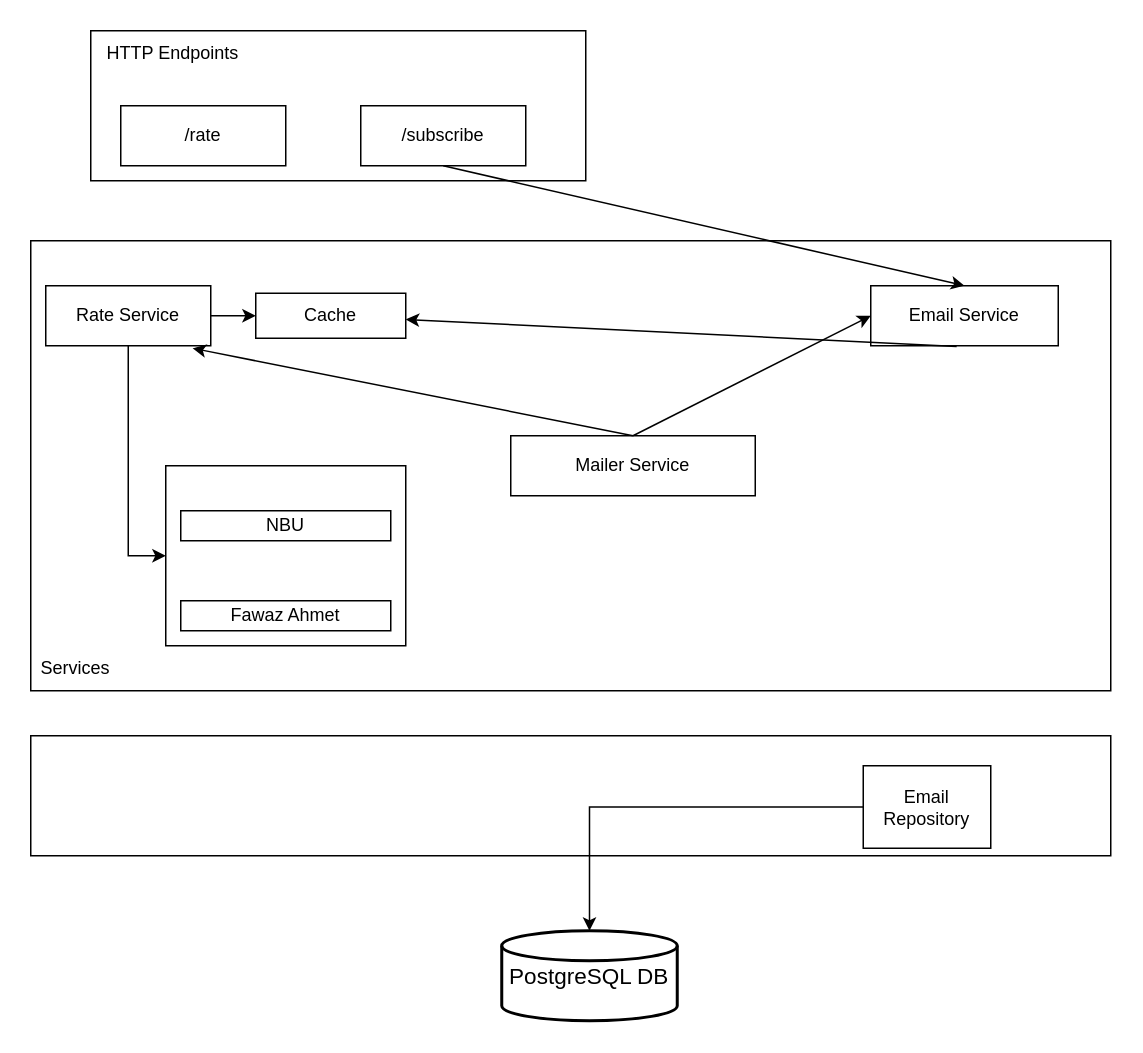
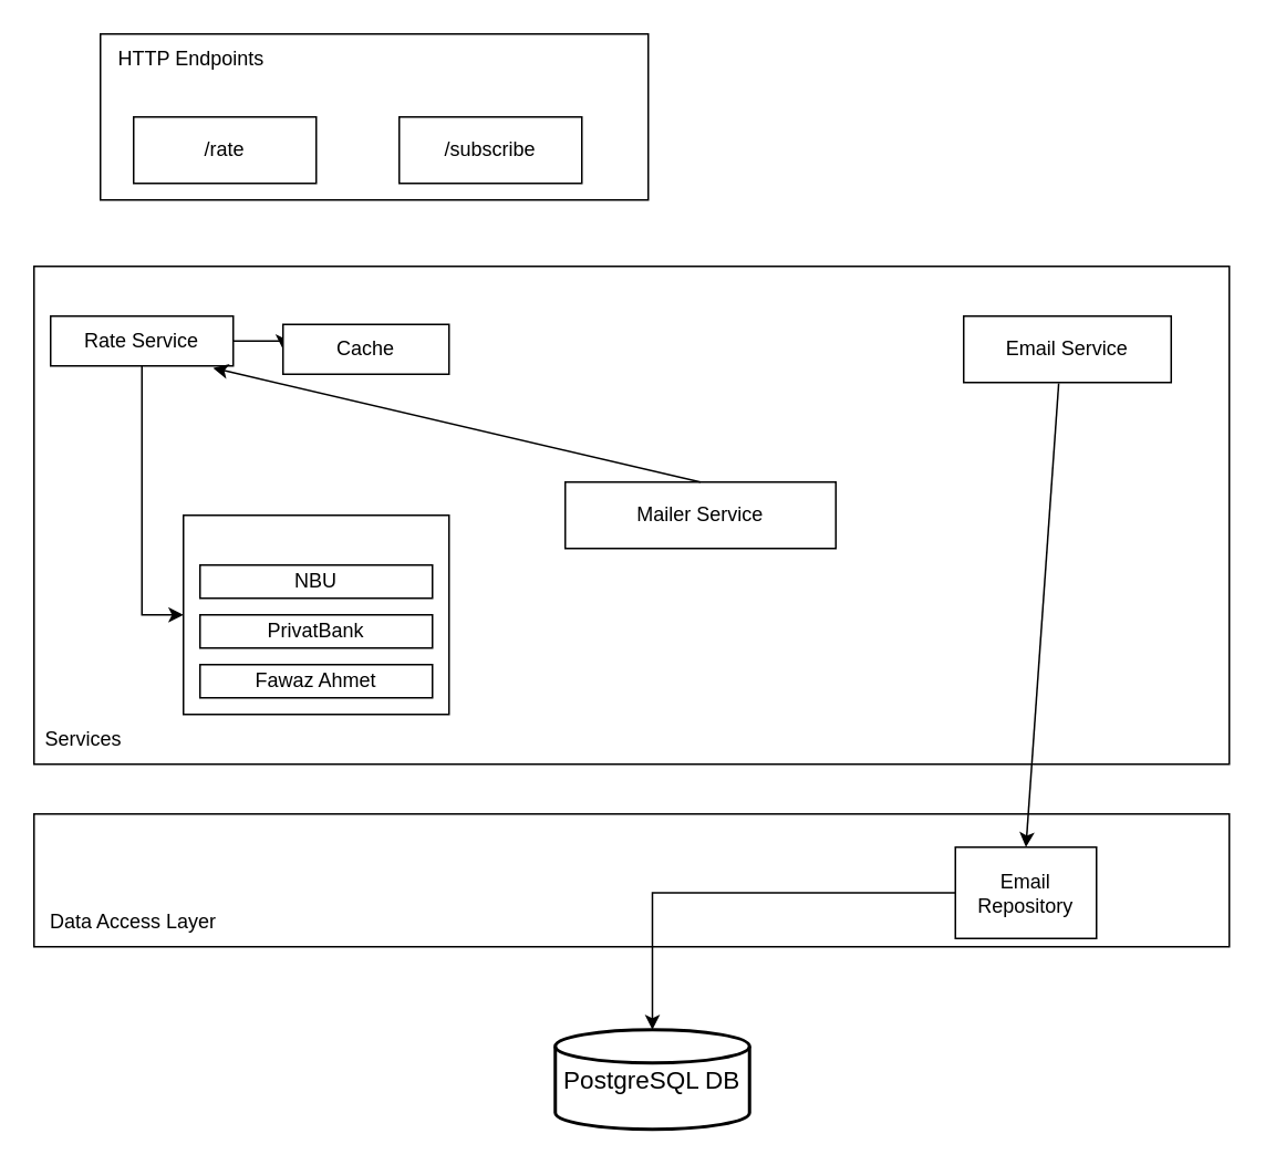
  <mxCell id="0" />
  <mxCell id="1" parent="0" />
  <mxCell id="2" value="" style="rounded=0;whiteSpace=wrap;html=1;" vertex="1" parent="1"><mxGeometry x="60" y="20" width="330" height="100" as="geometry" /></mxCell>
  <mxCell id="3" value="HTTP Endpoints" style="text;html=1;align=center;verticalAlign=middle;whiteSpace=wrap;rounded=0;" vertex="1" parent="1"><mxGeometry x="60" y="20" width="110" height="30" as="geometry" /></mxCell>
  <mxCell id="4" value="/rate" style="rounded=0;whiteSpace=wrap;html=1;" vertex="1" parent="1"><mxGeometry x="80" y="70" width="110" height="40" as="geometry" /></mxCell>
  <mxCell id="5" value="/subscribe" style="rounded=0;whiteSpace=wrap;html=1;" vertex="1" parent="1"><mxGeometry x="240" y="70" width="110" height="40" as="geometry" /></mxCell>
  <mxCell id="6" value="" style="rounded=0;whiteSpace=wrap;html=1;" vertex="1" parent="1"><mxGeometry x="20" y="160" width="720" height="300" as="geometry" /></mxCell>
  <mxCell id="7" value="Services" style="text;html=1;align=center;verticalAlign=middle;whiteSpace=wrap;rounded=0;" vertex="1" parent="1"><mxGeometry x="20" y="430" width="60" height="30" as="geometry" /></mxCell>
  <mxCell id="8" style="edgeStyle=orthogonalEdgeStyle;rounded=0;orthogonalLoop=1;jettySize=auto;html=1;entryX=0;entryY=0.5;entryDx=0;entryDy=0;" edge="1" parent="1" source="10" target="11"><mxGeometry relative="1" as="geometry" /></mxCell>
  <mxCell id="9" style="edgeStyle=orthogonalEdgeStyle;rounded=0;orthogonalLoop=1;jettySize=auto;html=1;exitX=1;exitY=0.5;exitDx=0;exitDy=0;entryX=0;entryY=0.5;entryDx=0;entryDy=0;" edge="1" parent="1" source="10" target="17"><mxGeometry relative="1" as="geometry" /></mxCell>
- <mxCell id="10" value="Rate Service" style="rounded=0;whiteSpace=wrap;html=1;" vertex="1" parent="1"><mxGeometry x="30" y="190" width="110" height="40" as="geometry" /></mxCell>
+ <mxCell id="10" value="Rate Service" style="rounded=0;whiteSpace=wrap;html=1;" vertex="1" parent="1"><mxGeometry x="30" y="190" width="110" height="30" as="geometry" /></mxCell>
  <mxCell id="11" value="" style="rounded=0;whiteSpace=wrap;html=1;" vertex="1" parent="1"><mxGeometry x="110" y="310" width="160" height="120" as="geometry" /></mxCell>
  <mxCell id="12" value="NBU" style="rounded=0;whiteSpace=wrap;html=1;" vertex="1" parent="1"><mxGeometry x="120" y="340" width="140" height="20" as="geometry" /></mxCell>
+ <mxCell id="13" value="PrivatBank" style="rounded=0;whiteSpace=wrap;html=1;" vertex="1" parent="1"><mxGeometry x="120" y="370" width="140" height="20" as="geometry" /></mxCell>
  <mxCell id="14" value="Fawaz Ahmet" style="rounded=0;whiteSpace=wrap;html=1;" vertex="1" parent="1"><mxGeometry x="120" y="400" width="140" height="20" as="geometry" /></mxCell>
  <mxCell id="15" value="Email Service" style="rounded=0;whiteSpace=wrap;html=1;" vertex="1" parent="1"><mxGeometry x="580" y="190" width="125" height="40" as="geometry" /></mxCell>
- <mxCell id="16" value="" style="endArrow=classic;html=1;rounded=0;exitX=0.5;exitY=1;exitDx=0;exitDy=0;entryX=0.5;entryY=0;entryDx=0;entryDy=0;" edge="1" parent="1" source="5" target="15"><mxGeometry width="50" height="50" relative="1" as="geometry"><mxPoint x="330" y="210" as="sourcePoint" /><mxPoint x="380" y="160" as="targetPoint" /></mxGeometry></mxCell>
  <mxCell id="17" value="Cache" style="rounded=0;whiteSpace=wrap;html=1;" vertex="1" parent="1"><mxGeometry x="170" y="195" width="100" height="30" as="geometry" /></mxCell>
  <mxCell id="18" value="" style="rounded=0;whiteSpace=wrap;html=1;" vertex="1" parent="1"><mxGeometry x="20" y="490" width="720" height="80" as="geometry" /></mxCell>
+ <mxCell id="19" value="Data Access Layer" style="text;html=1;align=center;verticalAlign=middle;whiteSpace=wrap;rounded=0;" vertex="1" parent="1"><mxGeometry x="20" y="540" width="120" height="30" as="geometry" /></mxCell>
  <mxCell id="20" value="" style="edgeStyle=orthogonalEdgeStyle;rounded=0;orthogonalLoop=1;jettySize=auto;html=1;" edge="1" parent="1" source="21" target="23"><mxGeometry relative="1" as="geometry" /></mxCell>
  <mxCell id="21" value="Email Repository" style="rounded=0;whiteSpace=wrap;html=1;" vertex="1" parent="1"><mxGeometry x="575" y="510" width="85" height="55" as="geometry" /></mxCell>
- <mxCell id="22" value="" style="endArrow=classic;html=1;rounded=0;exitX=0.458;exitY=1.013;exitDx=0;exitDy=0;exitPerimeter=0;" edge="1" parent="1" source="15" target="17"><mxGeometry width="50" height="50" relative="1" as="geometry"><mxPoint x="400" y="490" as="sourcePoint" /><mxPoint x="450" y="440" as="targetPoint" /></mxGeometry></mxCell>
+ <mxCell id="22" value="" style="endArrow=classic;html=1;rounded=0;exitX=0.458;exitY=1.013;exitDx=0;exitDy=0;exitPerimeter=0;entryX=0.5;entryY=0;entryDx=0;entryDy=0;" edge="1" parent="1" source="15" target="21"><mxGeometry width="50" height="50" relative="1" as="geometry"><mxPoint x="400" y="490" as="sourcePoint" /><mxPoint x="450" y="440" as="targetPoint" /></mxGeometry></mxCell>
  <mxCell id="23" value="&lt;font style=&quot;font-size: 15px;&quot;&gt;PostgreSQL DB&lt;/font&gt;" style="strokeWidth=2;html=1;shape=mxgraph.flowchart.database;whiteSpace=wrap;" vertex="1" parent="1"><mxGeometry x="334" y="620" width="117" height="60" as="geometry" /></mxCell>
  <mxCell id="24" value="Mailer Service" style="rounded=0;whiteSpace=wrap;html=1;" vertex="1" parent="1"><mxGeometry x="340" y="290" width="163" height="40" as="geometry" /></mxCell>
- <mxCell id="25" value="" style="endArrow=classic;html=1;rounded=0;exitX=0.5;exitY=0;exitDx=0;exitDy=0;entryX=0;entryY=0.5;entryDx=0;entryDy=0;" edge="1" parent="1" source="24" target="15"><mxGeometry width="50" height="50" relative="1" as="geometry"><mxPoint x="360" y="350" as="sourcePoint" /><mxPoint x="410" y="300" as="targetPoint" /></mxGeometry></mxCell>
  <mxCell id="26" value="" style="endArrow=classic;html=1;rounded=0;exitX=0.5;exitY=0;exitDx=0;exitDy=0;entryX=0.89;entryY=1.042;entryDx=0;entryDy=0;entryPerimeter=0;" edge="1" parent="1" source="24" target="10"><mxGeometry width="50" height="50" relative="1" as="geometry"><mxPoint x="350" y="260" as="sourcePoint" /><mxPoint x="400" y="210" as="targetPoint" /></mxGeometry></mxCell>
